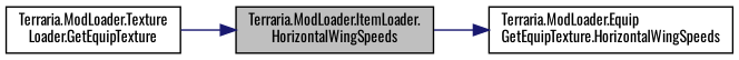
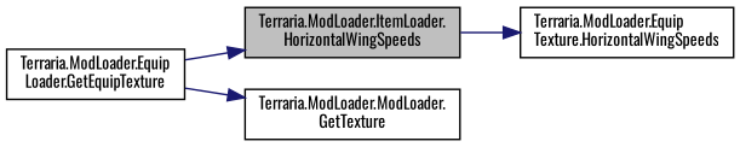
  digraph {
    fontname=Oswald
    rankdir=LR
    node [color=black fillcolor=white fontname=Oswald fontsize=10 shape=record style=filled]
    edge [color=midnightblue fontname=Oswald fontsize=10 labelfontname=Helvetica labelfontsize=10 style=solid]
    n1 [fillcolor=grey75 fontcolor=black height=0.2 label="Terraria.ModLoader.ItemLoader.\lHorizontalWingSpeeds" width=0.4]
-   n2 [height=0.2 label="Terraria.ModLoader.Equip\lGetEquipTexture.HorizontalWingSpeeds" width=0.4]
-   n3 [height=0.2 label="Terraria.ModLoader.Texture\lLoader.GetEquipTexture" width=0.4]
+   n2 [height=0.2 label="Terraria.ModLoader.Equip\lTexture.HorizontalWingSpeeds" width=0.4]
+   n3 [height=0.2 label="Terraria.ModLoader.Equip\lLoader.GetEquipTexture" width=0.4]
+   n4 [height=0.2 label="Terraria.ModLoader.ModLoader.\lGetTexture" width=0.4]
    n1 -> n2
    n3 -> n1
+   n3 -> n4
  }
